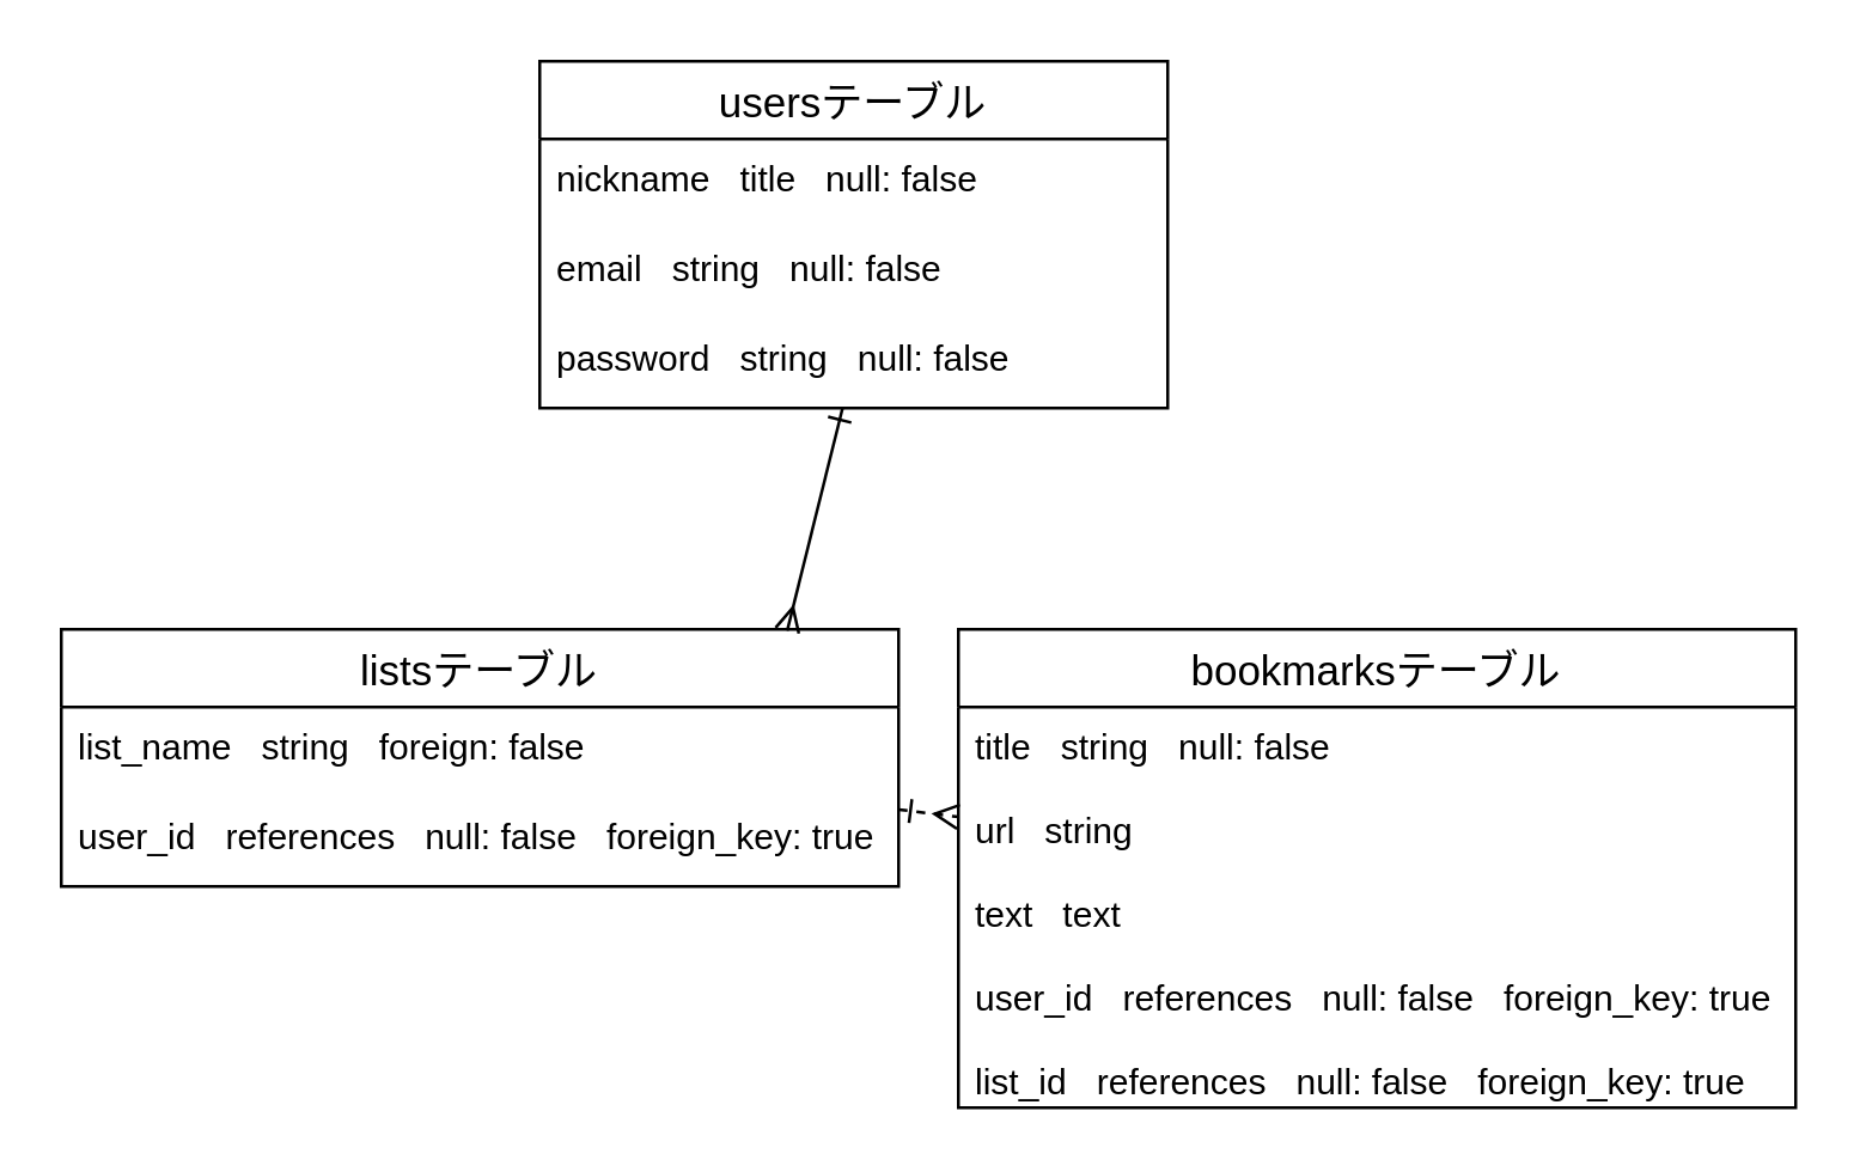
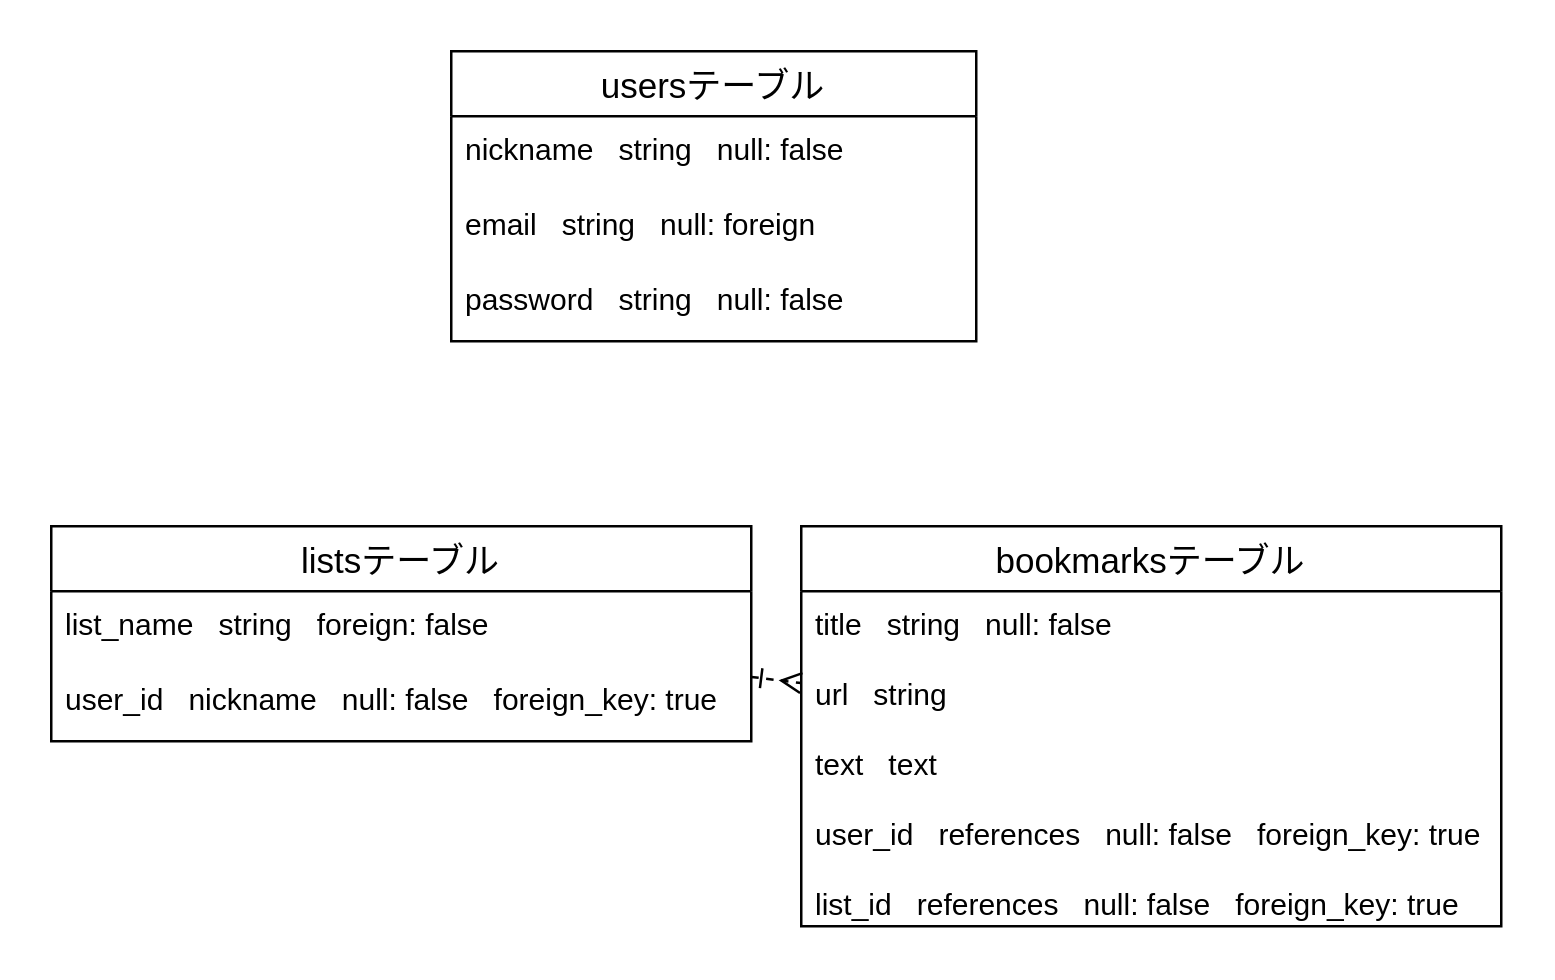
  <mxCell id="0" />
  <mxCell id="1" parent="0" />
  <mxCell id="2" value="usersテーブル" style="swimlane;fontStyle=0;childLayout=stackLayout;horizontal=1;startSize=26;horizontalStack=0;resizeParent=1;resizeParentMax=0;resizeLast=0;collapsible=1;marginBottom=0;align=center;fontSize=14;" vertex="1" parent="1"><mxGeometry x="180" y="20" width="210" height="116" as="geometry" /></mxCell>
- <mxCell id="3" value="nickname   title   null: false   " style="text;strokeColor=none;fillColor=none;spacingLeft=4;spacingRight=4;overflow=hidden;rotatable=0;points=[[0,0.5],[1,0.5]];portConstraint=eastwest;fontSize=12;" vertex="1" parent="2"><mxGeometry y="26" width="210" height="30" as="geometry" /></mxCell>
- <mxCell id="4" value="email   string   null: false" style="text;strokeColor=none;fillColor=none;spacingLeft=4;spacingRight=4;overflow=hidden;rotatable=0;points=[[0,0.5],[1,0.5]];portConstraint=eastwest;fontSize=12;" vertex="1" parent="2"><mxGeometry y="56" width="210" height="30" as="geometry" /></mxCell>
+ <mxCell id="3" value="nickname   string   null: false   " style="text;strokeColor=none;fillColor=none;spacingLeft=4;spacingRight=4;overflow=hidden;rotatable=0;points=[[0,0.5],[1,0.5]];portConstraint=eastwest;fontSize=12;" vertex="1" parent="2"><mxGeometry y="26" width="210" height="30" as="geometry" /></mxCell>
+ <mxCell id="4" value="email   string   null: foreign" style="text;strokeColor=none;fillColor=none;spacingLeft=4;spacingRight=4;overflow=hidden;rotatable=0;points=[[0,0.5],[1,0.5]];portConstraint=eastwest;fontSize=12;" vertex="1" parent="2"><mxGeometry y="56" width="210" height="30" as="geometry" /></mxCell>
  <mxCell id="5" value="password   string   null: false&#10;" style="text;strokeColor=none;fillColor=none;spacingLeft=4;spacingRight=4;overflow=hidden;rotatable=0;points=[[0,0.5],[1,0.5]];portConstraint=eastwest;fontSize=12;" vertex="1" parent="2"><mxGeometry y="86" width="210" height="30" as="geometry" /></mxCell>
  <mxCell id="6" value="listsテーブル" style="swimlane;fontStyle=0;childLayout=stackLayout;horizontal=1;startSize=26;horizontalStack=0;resizeParent=1;resizeParentMax=0;resizeLast=0;collapsible=1;marginBottom=0;align=center;fontSize=14;" vertex="1" parent="1"><mxGeometry y="210" width="280" height="86" as="geometry" x="20" /></mxCell>
  <mxCell id="7" value="list_name   string   foreign: false" style="text;strokeColor=none;fillColor=none;spacingLeft=4;spacingRight=4;overflow=hidden;rotatable=0;points=[[0,0.5],[1,0.5]];portConstraint=eastwest;fontSize=12;" vertex="1" parent="6"><mxGeometry y="26" width="280" height="30" as="geometry" /></mxCell>
- <mxCell id="8" value="user_id   references   null: false   foreign_key: true" style="text;strokeColor=none;fillColor=none;spacingLeft=4;spacingRight=4;overflow=hidden;rotatable=0;points=[[0,0.5],[1,0.5]];portConstraint=eastwest;fontSize=12;" vertex="1" parent="6"><mxGeometry y="56" width="280" height="30" as="geometry" /></mxCell>
+ <mxCell id="8" value="user_id   nickname   null: false   foreign_key: true" style="text;strokeColor=none;fillColor=none;spacingLeft=4;spacingRight=4;overflow=hidden;rotatable=0;points=[[0,0.5],[1,0.5]];portConstraint=eastwest;fontSize=12;" vertex="1" parent="6"><mxGeometry y="56" width="280" height="30" as="geometry" /></mxCell>
  <mxCell id="9" value="bookmarksテーブル" style="swimlane;fontStyle=0;childLayout=stackLayout;horizontal=1;startSize=26;horizontalStack=0;resizeParent=1;resizeParentMax=0;resizeLast=0;collapsible=1;marginBottom=0;align=center;fontSize=14;" vertex="1" parent="1"><mxGeometry x="320" y="210" width="280" height="160" as="geometry" /></mxCell>
  <mxCell id="10" value="title   string   null: false&#10;&#10;url   string   &#10;&#10;text   text&#10;&#10;user_id   references   null: false   foreign_key: true&#10;&#10;list_id   references   null: false   foreign_key: true" style="text;strokeColor=none;fillColor=none;spacingLeft=4;spacingRight=4;overflow=hidden;rotatable=0;points=[[0,0.5],[1,0.5]];portConstraint=eastwest;fontSize=12;" vertex="1" parent="9"><mxGeometry y="26" width="280" height="134" as="geometry" /></mxCell>
- <mxCell id="11" value="" style="endArrow=ERmany;html=1;rounded=0;entryX=0.867;entryY=0.005;entryDx=0;entryDy=0;entryPerimeter=0;startArrow=ERone;startFill=0;endFill=0;" edge="1" parent="1" source="5" target="6"><mxGeometry relative="1" as="geometry"><mxPoint x="196" y="140" as="sourcePoint" /><mxPoint x="203" y="207" as="targetPoint" /></mxGeometry></mxCell>
  <mxCell id="12" value="" style="endArrow=ERmany;html=1;rounded=0;startArrow=ERone;startFill=0;endFill=0;dashed=1;" edge="1" parent="1" source="6" target="9"><mxGeometry relative="1" as="geometry"><mxPoint x="150" y="190" as="sourcePoint" /><mxPoint x="310" y="190" as="targetPoint" /></mxGeometry></mxCell>
